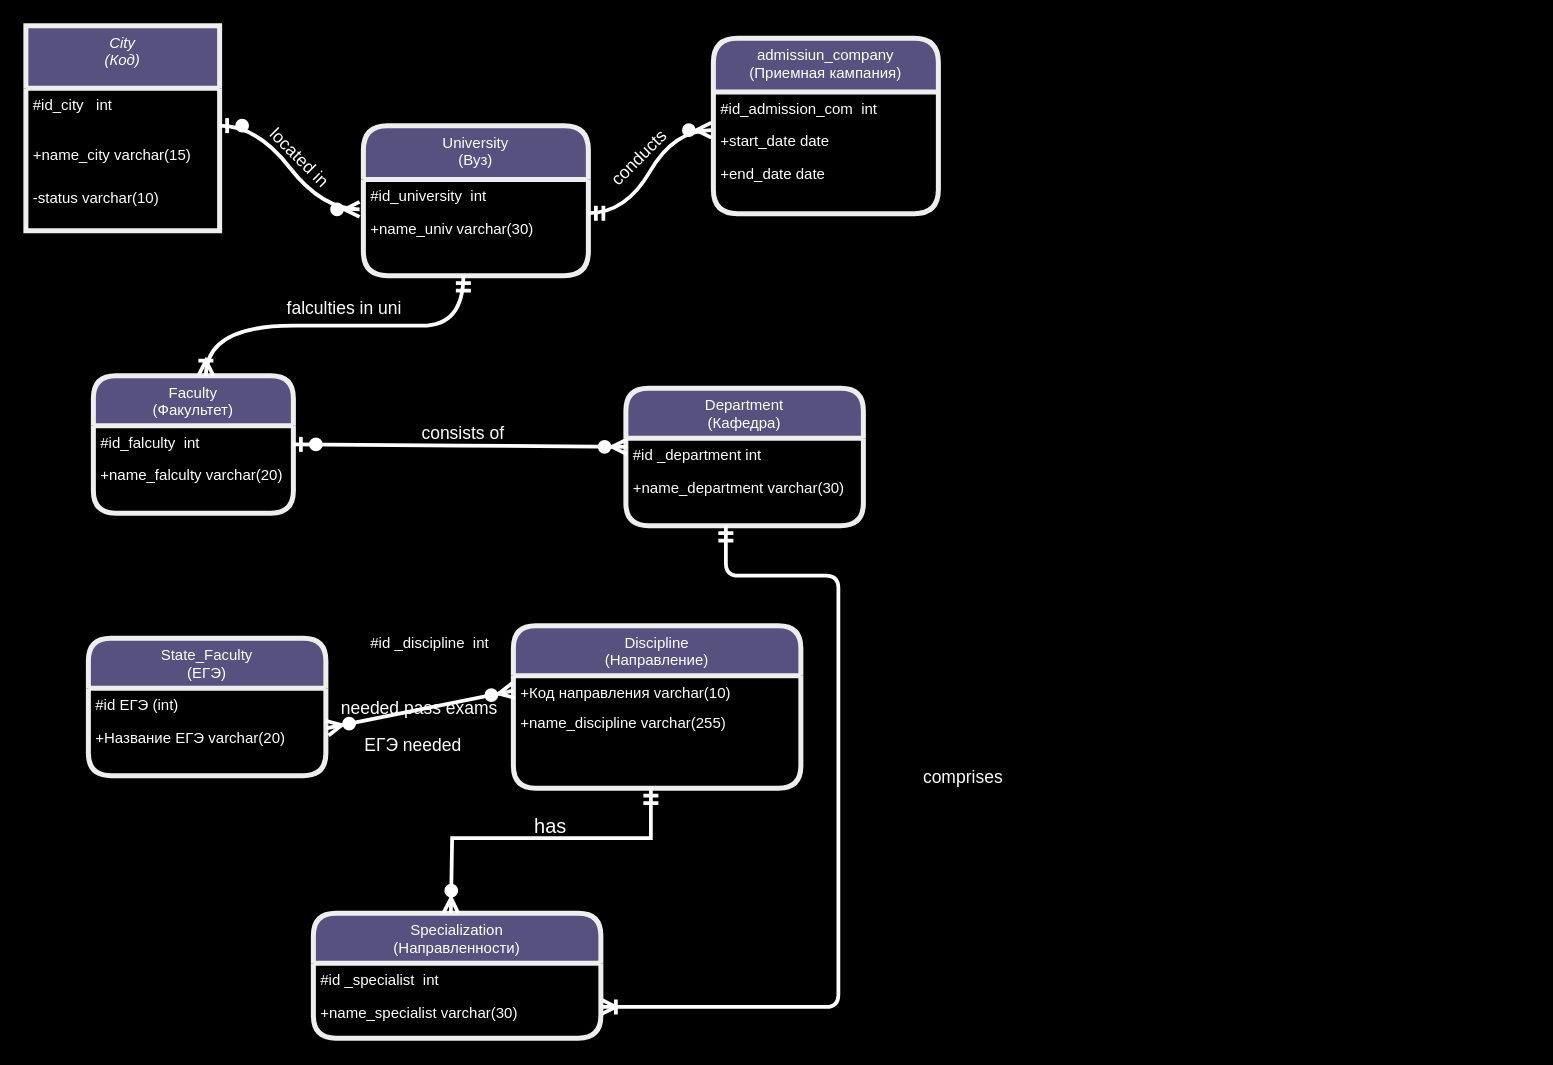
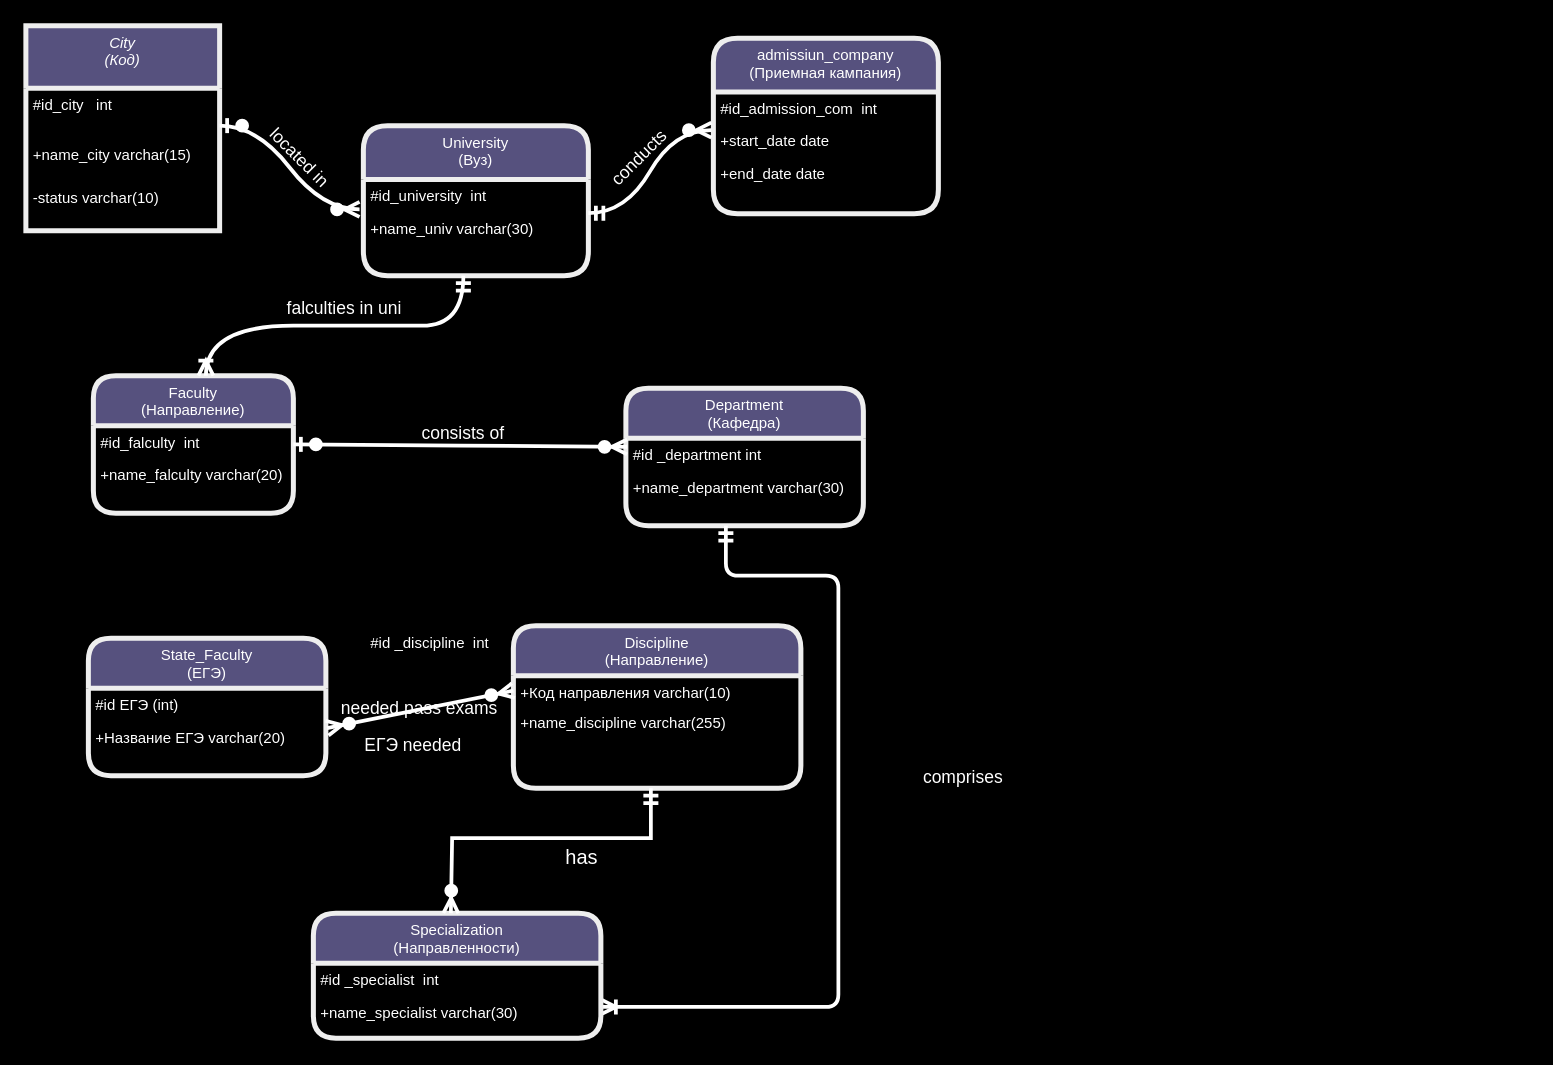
  <mxCell id="0" />
  <mxCell id="1" parent="0" />
  <mxCell id="2" value="City&#10;(Код)" style="swimlane;fontStyle=2;align=center;verticalAlign=top;childLayout=stackLayout;horizontal=1;startSize=50;horizontalStack=0;resizeParent=1;resizeLast=0;collapsible=1;marginBottom=0;rounded=0;shadow=0;strokeWidth=4;labelBackgroundColor=none;fillColor=#56517E;strokeColor=#EEEEEE;fontColor=#FFFFFF;" parent="1" vertex="1"><mxGeometry x="20" y="20" width="155" height="164" as="geometry"><mxRectangle x="230" y="140" width="160" height="26" as="alternateBounds" /></mxGeometry></mxCell>
  <mxCell id="3" value="#id_city   int" style="text;align=left;verticalAlign=top;spacingLeft=4;spacingRight=4;overflow=hidden;rotatable=0;points=[[0,0.5],[1,0.5]];portConstraint=eastwest;labelBackgroundColor=none;fontColor=#FFFFFF;rounded=1;" parent="2" vertex="1"><mxGeometry y="50" width="155" height="40" as="geometry" /></mxCell>
  <mxCell id="4" value="+name_city varchar(15)" style="text;align=left;verticalAlign=top;spacingLeft=4;spacingRight=4;overflow=hidden;rotatable=0;points=[[0,0.5],[1,0.5]];portConstraint=eastwest;rounded=1;shadow=0;html=0;labelBackgroundColor=none;fontColor=#FFFFFF;" parent="2" vertex="1"><mxGeometry y="90" width="155" height="34" as="geometry" /></mxCell>
  <mxCell id="5" value="-status varchar(10)" style="text;align=left;verticalAlign=top;spacingLeft=4;spacingRight=4;overflow=hidden;rotatable=0;points=[[0,0.5],[1,0.5]];portConstraint=eastwest;rounded=1;shadow=0;html=0;labelBackgroundColor=none;fontColor=#FFFFFF;" parent="2" vertex="1"><mxGeometry y="124" width="155" height="40" as="geometry" /></mxCell>
- <mxCell id="6" value="Faculty&#10;(Факультет)" style="swimlane;fontStyle=0;align=center;verticalAlign=top;childLayout=stackLayout;horizontal=1;startSize=40;horizontalStack=0;resizeParent=1;resizeLast=0;collapsible=1;marginBottom=0;rounded=1;shadow=0;strokeWidth=4;labelBackgroundColor=none;fillColor=#56517E;strokeColor=#EEEEEE;fontColor=#FFFFFF;" parent="1" vertex="1"><mxGeometry x="74" y="300" width="160" height="110" as="geometry"><mxRectangle x="130" y="380" width="160" height="26" as="alternateBounds" /></mxGeometry></mxCell>
+ <mxCell id="6" value="Faculty&#10;(Направление)" style="swimlane;fontStyle=0;align=center;verticalAlign=top;childLayout=stackLayout;horizontal=1;startSize=40;horizontalStack=0;resizeParent=1;resizeLast=0;collapsible=1;marginBottom=0;rounded=1;shadow=0;strokeWidth=4;labelBackgroundColor=none;fillColor=#56517E;strokeColor=#EEEEEE;fontColor=#FFFFFF;" parent="1" vertex="1"><mxGeometry x="74" y="300" width="160" height="110" as="geometry"><mxRectangle x="130" y="380" width="160" height="26" as="alternateBounds" /></mxGeometry></mxCell>
  <mxCell id="7" value="#id_falculty  int" style="text;align=left;verticalAlign=top;spacingLeft=4;spacingRight=4;overflow=hidden;rotatable=0;points=[[0,0.5],[1,0.5]];portConstraint=eastwest;labelBackgroundColor=none;fontColor=#FFFFFF;rounded=1;" parent="6" vertex="1"><mxGeometry y="40" width="160" height="26" as="geometry" /></mxCell>
  <mxCell id="8" value="+name_falculty varchar(20)" style="text;align=left;verticalAlign=top;spacingLeft=4;spacingRight=4;overflow=hidden;rotatable=0;points=[[0,0.5],[1,0.5]];portConstraint=eastwest;rounded=1;shadow=0;html=0;labelBackgroundColor=none;fontColor=#FFFFFF;" parent="6" vertex="1"><mxGeometry y="66" width="160" height="26" as="geometry" /></mxCell>
  <mxCell id="9" style="edgeStyle=none;curved=1;rounded=1;orthogonalLoop=1;jettySize=auto;html=1;fontSize=12;startSize=8;endSize=8;labelBackgroundColor=none;strokeColor=#182E3E;fontColor=default;" parent="1" source="10" edge="1"><mxGeometry relative="1" as="geometry"><mxPoint x="370" y="220" as="targetPoint" /></mxGeometry></mxCell>
  <mxCell id="10" value="University&#10;(Вуз)" style="swimlane;fontStyle=0;align=center;verticalAlign=top;childLayout=stackLayout;horizontal=1;startSize=43;horizontalStack=0;resizeParent=1;resizeLast=0;collapsible=1;marginBottom=0;rounded=1;shadow=0;strokeWidth=4;labelBackgroundColor=none;fillColor=#56517E;strokeColor=#EEEEEE;fontColor=#FFFFFF;" parent="1" vertex="1"><mxGeometry x="290" y="100" width="180" height="120" as="geometry"><mxRectangle x="340" y="380" width="170" height="26" as="alternateBounds" /></mxGeometry></mxCell>
  <mxCell id="11" value="#id_university  int" style="text;align=left;verticalAlign=top;spacingLeft=4;spacingRight=4;overflow=hidden;rotatable=0;points=[[0,0.5],[1,0.5]];portConstraint=eastwest;labelBackgroundColor=none;fontColor=#FFFFFF;rounded=1;" parent="10" vertex="1"><mxGeometry y="43" width="180" height="26" as="geometry" /></mxCell>
  <mxCell id="12" value="+name_univ varchar(30)" style="text;align=left;verticalAlign=top;spacingLeft=4;spacingRight=4;overflow=hidden;rotatable=0;points=[[0,0.5],[1,0.5]];portConstraint=eastwest;labelBackgroundColor=none;fontColor=#FFFFFF;rounded=1;" parent="10" vertex="1"><mxGeometry y="69" width="180" height="26" as="geometry" /></mxCell>
  <mxCell id="13" value="Department&#10;(Кафедра)" style="swimlane;fontStyle=0;align=center;verticalAlign=top;childLayout=stackLayout;horizontal=1;startSize=40;horizontalStack=0;resizeParent=1;resizeLast=0;collapsible=1;marginBottom=0;rounded=1;shadow=0;strokeWidth=4;labelBackgroundColor=none;fillColor=#56517E;strokeColor=#EEEEEE;fontColor=#FFFFFF;" parent="1" vertex="1"><mxGeometry x="500" y="310" width="190" height="110" as="geometry"><mxRectangle x="550" y="140" width="160" height="26" as="alternateBounds" /></mxGeometry></mxCell>
  <mxCell id="14" value="#id _department int" style="text;align=left;verticalAlign=top;spacingLeft=4;spacingRight=4;overflow=hidden;rotatable=0;points=[[0,0.5],[1,0.5]];portConstraint=eastwest;labelBackgroundColor=none;fontColor=#FFFFFF;rounded=1;" parent="13" vertex="1"><mxGeometry y="40" width="190" height="26" as="geometry" /></mxCell>
  <mxCell id="15" value="+name_department varchar(30)" style="text;align=left;verticalAlign=top;spacingLeft=4;spacingRight=4;overflow=hidden;rotatable=0;points=[[0,0.5],[1,0.5]];portConstraint=eastwest;rounded=1;shadow=0;html=0;labelBackgroundColor=none;fontColor=#FFFFFF;" parent="13" vertex="1"><mxGeometry y="66" width="190" height="26" as="geometry" /></mxCell>
  <mxCell id="16" value="&lt;font style=&quot;font-size: 14px;&quot;&gt;located in&lt;/font&gt;" style="text;strokeColor=none;fillColor=none;html=1;align=center;verticalAlign=middle;whiteSpace=wrap;rounded=1;fontSize=16;labelBackgroundColor=none;fontColor=#FFFFFF;rotation=45;" parent="1" vertex="1"><mxGeometry x="200" y="110" width="80" height="30" as="geometry" /></mxCell>
  <mxCell id="17" value="admissiun_company&#10;(Приемная кампания)" style="swimlane;fontStyle=0;align=center;verticalAlign=top;childLayout=stackLayout;horizontal=1;startSize=43;horizontalStack=0;resizeParent=1;resizeLast=0;collapsible=1;marginBottom=0;rounded=1;shadow=0;strokeWidth=4;labelBackgroundColor=none;fillColor=#56517E;strokeColor=#EEEEEE;fontColor=#FFFFFF;" parent="1" vertex="1"><mxGeometry x="570" y="30" width="180" height="140.5" as="geometry"><mxRectangle x="340" y="380" width="170" height="26" as="alternateBounds" /></mxGeometry></mxCell>
  <mxCell id="18" value="#id_admission_com  int" style="text;align=left;verticalAlign=top;spacingLeft=4;spacingRight=4;overflow=hidden;rotatable=0;points=[[0,0.5],[1,0.5]];portConstraint=eastwest;labelBackgroundColor=none;fontColor=#FFFFFF;rounded=1;" parent="17" vertex="1"><mxGeometry y="43" width="180" height="26" as="geometry" /></mxCell>
  <mxCell id="19" value="+start_date date" style="text;align=left;verticalAlign=top;spacingLeft=4;spacingRight=4;overflow=hidden;rotatable=0;points=[[0,0.5],[1,0.5]];portConstraint=eastwest;labelBackgroundColor=none;fontColor=#FFFFFF;rounded=1;" parent="17" vertex="1"><mxGeometry y="69" width="180" height="26" as="geometry" /></mxCell>
  <mxCell id="20" value="+end_date date" style="text;align=left;verticalAlign=top;spacingLeft=4;spacingRight=4;overflow=hidden;rotatable=0;points=[[0,0.5],[1,0.5]];portConstraint=eastwest;labelBackgroundColor=none;fontColor=#FFFFFF;rounded=1;" parent="17" vertex="1"><mxGeometry y="95" width="180" height="26" as="geometry" /></mxCell>
  <mxCell id="21" value="" style="edgeStyle=entityRelationEdgeStyle;fontSize=12;html=1;endArrow=ERzeroToMany;startArrow=ERmandOne;rounded=1;startSize=8;endSize=8;curved=1;entryX=-0.009;entryY=0.177;entryDx=0;entryDy=0;labelBackgroundColor=none;strokeColor=#FFFFFF;fontColor=default;strokeWidth=3;entryPerimeter=0;" parent="1" target="19" edge="1"><mxGeometry width="100" height="100" relative="1" as="geometry"><mxPoint x="470" y="170" as="sourcePoint" /><mxPoint x="570" y="91.5" as="targetPoint" /><Array as="points"><mxPoint x="580" y="120" /></Array></mxGeometry></mxCell>
  <mxCell id="22" value="" style="edgeStyle=entityRelationEdgeStyle;fontSize=12;html=1;endArrow=ERzeroToMany;startArrow=ERzeroToOne;rounded=1;startSize=8;endSize=8;curved=1;entryX=-0.017;entryY=0.923;entryDx=0;entryDy=0;entryPerimeter=0;labelBackgroundColor=none;strokeColor=#FFFFFF;fontColor=default;strokeWidth=3;" parent="1" target="11" edge="1"><mxGeometry width="100" height="100" relative="1" as="geometry"><mxPoint x="175" y="100" as="sourcePoint" /><mxPoint x="275" y="0" as="targetPoint" /></mxGeometry></mxCell>
  <mxCell id="23" value="Discipline&#10;(Направление)" style="swimlane;fontStyle=0;align=center;verticalAlign=top;childLayout=stackLayout;horizontal=1;startSize=40;horizontalStack=0;resizeParent=1;resizeLast=0;collapsible=1;marginBottom=0;rounded=1;shadow=0;strokeWidth=4;labelBackgroundColor=none;fillColor=#56517E;strokeColor=#EEEEEE;fontColor=#FFFFFF;" parent="1" vertex="1"><mxGeometry x="410" y="500" width="230" height="130" as="geometry"><mxRectangle x="550" y="140" width="160" height="26" as="alternateBounds" /></mxGeometry></mxCell>
  <mxCell id="24" value="+Код направления varchar(10)" style="text;align=left;verticalAlign=top;spacingLeft=4;spacingRight=4;overflow=hidden;rotatable=0;points=[[0,0.5],[1,0.5]];portConstraint=eastwest;labelBackgroundColor=none;fontColor=#FFFFFF;rounded=1;" parent="23" vertex="1"><mxGeometry y="40" width="230" height="24" as="geometry" /></mxCell>
  <mxCell id="25" value="+name_discipline varchar(255)" style="text;align=left;verticalAlign=top;spacingLeft=4;spacingRight=4;overflow=hidden;rotatable=0;points=[[0,0.5],[1,0.5]];portConstraint=eastwest;labelBackgroundColor=none;fontColor=#FFFFFF;rounded=1;" parent="23" vertex="1"><mxGeometry y="64" width="230" height="24" as="geometry" /></mxCell>
  <mxCell id="26" value="State_Faculty&#10;(ЕГЭ)" style="swimlane;fontStyle=0;align=center;verticalAlign=top;childLayout=stackLayout;horizontal=1;startSize=40;horizontalStack=0;resizeParent=1;resizeLast=0;collapsible=1;marginBottom=0;rounded=1;shadow=0;strokeWidth=4;labelBackgroundColor=none;fillColor=#56517E;strokeColor=#EEEEEE;fontColor=#FFFFFF;" parent="1" vertex="1"><mxGeometry x="70" y="510" width="190" height="110" as="geometry"><mxRectangle x="550" y="140" width="160" height="26" as="alternateBounds" /></mxGeometry></mxCell>
  <mxCell id="27" value="#id ЕГЭ (int)" style="text;align=left;verticalAlign=top;spacingLeft=4;spacingRight=4;overflow=hidden;rotatable=0;points=[[0,0.5],[1,0.5]];portConstraint=eastwest;labelBackgroundColor=none;fontColor=#FFFFFF;rounded=1;" parent="26" vertex="1"><mxGeometry y="40" width="190" height="26" as="geometry" /></mxCell>
  <mxCell id="28" value="+Название ЕГЭ varchar(20)" style="text;align=left;verticalAlign=top;spacingLeft=4;spacingRight=4;overflow=hidden;rotatable=0;points=[[0,0.5],[1,0.5]];portConstraint=eastwest;rounded=1;shadow=0;html=0;labelBackgroundColor=none;fontColor=#FFFFFF;" parent="26" vertex="1"><mxGeometry y="66" width="190" height="26" as="geometry" /></mxCell>
  <mxCell id="29" value="" style="edgeStyle=orthogonalEdgeStyle;fontSize=12;html=1;endArrow=ERoneToMany;startArrow=ERmandOne;rounded=1;startSize=8;endSize=8;curved=1;labelBackgroundColor=none;fontColor=default;strokeWidth=3;strokeColor=#FFFFFF;" parent="1" edge="1"><mxGeometry width="100" height="100" relative="1" as="geometry"><mxPoint x="370" y="220" as="sourcePoint" /><mxPoint x="164" y="300" as="targetPoint" /><Array as="points"><mxPoint x="304" y="260" /><mxPoint x="165" y="260" /></Array></mxGeometry></mxCell>
  <mxCell id="30" value="" style="edgeStyle=entityRelationEdgeStyle;fontSize=12;html=1;endArrow=ERzeroToMany;startArrow=ERzeroToOne;rounded=1;startSize=8;endSize=8;curved=1;exitX=1;exitY=0.5;exitDx=0;exitDy=0;entryX=0.005;entryY=0.269;entryDx=0;entryDy=0;entryPerimeter=0;labelBackgroundColor=none;strokeColor=#FFFFFF;fontColor=default;strokeWidth=3;" parent="1" source="6" target="14" edge="1"><mxGeometry width="100" height="100" relative="1" as="geometry"><mxPoint x="350" y="330" as="sourcePoint" /><mxPoint x="450" y="230" as="targetPoint" /></mxGeometry></mxCell>
  <mxCell id="31" value="" style="fontSize=12;html=1;endArrow=ERoneToMany;startArrow=ERmandOne;rounded=1;startSize=8;endSize=8;edgeStyle=orthogonalEdgeStyle;entryX=1;entryY=0.75;entryDx=0;entryDy=0;labelBackgroundColor=none;strokeColor=#FFFFFF;fontColor=default;strokeWidth=3;" parent="1" target="33" edge="1"><mxGeometry width="100" height="100" relative="1" as="geometry"><mxPoint x="580" y="420" as="sourcePoint" /><mxPoint x="510" y="490" as="targetPoint" /><Array as="points"><mxPoint x="580" y="460" /><mxPoint x="670" y="460" /><mxPoint x="670" y="805" /></Array></mxGeometry></mxCell>
  <mxCell id="32" value="" style="fontSize=12;html=1;endArrow=ERzeroToMany;endFill=1;startArrow=ERzeroToMany;rounded=1;startSize=8;endSize=8;entryX=0;entryY=0.5;entryDx=0;entryDy=0;exitX=1.005;exitY=0.231;exitDx=0;exitDy=0;exitPerimeter=0;labelBackgroundColor=none;strokeColor=#FFFFFF;fontColor=default;strokeWidth=3;" parent="1" source="28" target="24" edge="1"><mxGeometry width="100" height="100" relative="1" as="geometry"><mxPoint x="270" y="580" as="sourcePoint" /><mxPoint x="390" y="580" as="targetPoint" /></mxGeometry></mxCell>
  <mxCell id="33" value="Specialization&#10;(Направленности)" style="swimlane;fontStyle=0;align=center;verticalAlign=top;childLayout=stackLayout;horizontal=1;startSize=40;horizontalStack=0;resizeParent=1;resizeLast=0;collapsible=1;marginBottom=0;rounded=1;shadow=0;strokeWidth=4;labelBackgroundColor=none;fillColor=#56517E;strokeColor=#EEEEEE;fontColor=#FFFFFF;" parent="1" vertex="1"><mxGeometry x="250" y="730" width="230" height="100" as="geometry"><mxRectangle x="550" y="140" width="160" height="26" as="alternateBounds" /></mxGeometry></mxCell>
  <mxCell id="34" value="#id _specialist  int" style="text;align=left;verticalAlign=top;spacingLeft=4;spacingRight=4;overflow=hidden;rotatable=0;points=[[0,0.5],[1,0.5]];portConstraint=eastwest;labelBackgroundColor=none;fontColor=#FFFFFF;rounded=1;" parent="33" vertex="1"><mxGeometry y="40" width="230" height="26" as="geometry" /></mxCell>
  <mxCell id="35" value="+name_specialist varchar(30)" style="text;align=left;verticalAlign=top;spacingLeft=4;spacingRight=4;overflow=hidden;rotatable=0;points=[[0,0.5],[1,0.5]];portConstraint=eastwest;labelBackgroundColor=none;fontColor=#FFFFFF;rounded=1;" parent="33" vertex="1"><mxGeometry y="66" width="230" height="26" as="geometry" /></mxCell>
  <mxCell id="36" value="" style="edgeStyle=orthogonalEdgeStyle;fontSize=12;html=1;endArrow=ERzeroToMany;startArrow=ERmandOne;rounded=0;startSize=8;endSize=8;strokeWidth=3;strokeColor=#FFFFFF;" parent="1" edge="1"><mxGeometry width="100" height="100" relative="1" as="geometry"><mxPoint x="520" y="630" as="sourcePoint" /><mxPoint x="360" y="730" as="targetPoint" /><Array as="points"><mxPoint x="520" y="670" /><mxPoint x="361" y="670" /></Array></mxGeometry></mxCell>
  <mxCell id="37" value="&lt;font style=&quot;font-size: 14px;&quot; color=&quot;#ffffff&quot;&gt;conducts&lt;/font&gt;" style="text;strokeColor=none;fillColor=none;html=1;align=center;verticalAlign=middle;whiteSpace=wrap;rounded=0;fontSize=16;rotation=-45;" parent="1" vertex="1"><mxGeometry x="480" y="110" width="60" height="30" as="geometry" /></mxCell>
  <mxCell id="38" value="&lt;font style=&quot;font-size: 14px;&quot; color=&quot;#ffffff&quot;&gt;falculties in uni&lt;/font&gt;" style="text;strokeColor=none;fillColor=none;html=1;align=center;verticalAlign=middle;whiteSpace=wrap;rounded=0;fontSize=16;" parent="1" vertex="1"><mxGeometry x="215" y="230" width="120" height="30" as="geometry" /></mxCell>
  <mxCell id="39" value="&lt;font style=&quot;font-size: 14px;&quot; color=&quot;#ffffff&quot;&gt;consists of&lt;/font&gt;" style="text;strokeColor=none;fillColor=none;html=1;align=center;verticalAlign=middle;whiteSpace=wrap;rounded=0;fontSize=16;" parent="1" vertex="1"><mxGeometry x="330" y="330" width="80" height="30" as="geometry" /></mxCell>
  <mxCell id="40" value="&lt;font style=&quot;font-size: 14px;&quot; color=&quot;#ffffff&quot;&gt;comprises&lt;/font&gt;" style="text;strokeColor=none;fillColor=none;html=1;align=center;verticalAlign=middle;whiteSpace=wrap;rounded=0;fontSize=16;" parent="1" vertex="1"><mxGeometry x="740" y="605" width="60" height="30" as="geometry" /></mxCell>
  <mxCell id="41" value="&lt;font style=&quot;font-size: 14px;&quot; color=&quot;#ffffff&quot;&gt;needed pass exams&lt;/font&gt;" style="text;strokeColor=none;fillColor=none;html=1;align=center;verticalAlign=middle;whiteSpace=wrap;rounded=0;fontSize=16;" parent="1" vertex="1"><mxGeometry x="270" y="550" width="130" height="30" as="geometry" /></mxCell>
  <mxCell id="42" value="&lt;font style=&quot;font-size: 14px;&quot; color=&quot;#ffffff&quot;&gt;ЕГЭ needed&lt;/font&gt;" style="text;strokeColor=none;fillColor=none;html=1;align=center;verticalAlign=middle;whiteSpace=wrap;rounded=0;fontSize=16;" parent="1" vertex="1"><mxGeometry x="290" y="580" width="80" height="30" as="geometry" /></mxCell>
- <mxCell id="43" value="&lt;font color=&quot;#ffffff&quot;&gt;has&lt;/font&gt;" style="text;strokeColor=none;fillColor=none;html=1;align=center;verticalAlign=middle;whiteSpace=wrap;rounded=0;fontSize=16;" parent="1" vertex="1"><mxGeometry x="410" y="640" width="60" height="40" as="geometry" /></mxCell>
+ <mxCell id="43" value="&lt;font color=&quot;#ffffff&quot;&gt;has&lt;/font&gt;" style="text;strokeColor=none;fillColor=none;html=1;align=center;verticalAlign=middle;whiteSpace=wrap;rounded=0;fontSize=16;" parent="1" vertex="1"><mxGeometry x="435" y="665" width="60" height="40" as="geometry" /></mxCell>
  <mxCell id="44" value="#id _discipline  int" style="text;align=left;verticalAlign=top;spacingLeft=4;spacingRight=4;overflow=hidden;rotatable=0;points=[[0,0.5],[1,0.5]];portConstraint=eastwest;labelBackgroundColor=none;fontColor=#FFFFFF;rounded=1;" parent="1" vertex="1"><mxGeometry x="290" y="500" width="230" height="26" as="geometry" /></mxCell>
  <mxCell id="45" value="z" style="text;whiteSpace=wrap;html=1;" vertex="1" parent="1"><mxGeometry x="1120" y="160" width="100" height="40" as="geometry" /></mxCell>
